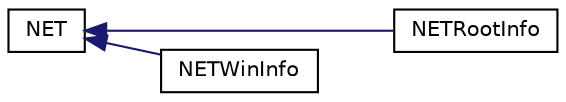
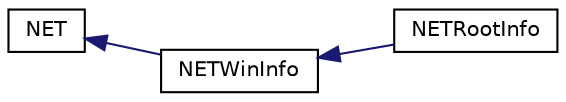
  digraph {
    rankdir=LR
    node [color=black fillcolor=white fontname=Helvetica fontsize=10 shape=record style=filled]
    edge [color=midnightblue dir=back fontname=Helvetica fontsize=10 labelfontname=Helvetica labelfontsize=10 style=solid]
    n1 [height=0.2 label=NET width=0.4]
    n2 [height=0.2 label=NETRootInfo width=0.4]
    n3 [height=0.2 label=NETWinInfo width=0.4]
-   n1 -> n2
+   n3 -> n2
    n1 -> n3
  }
